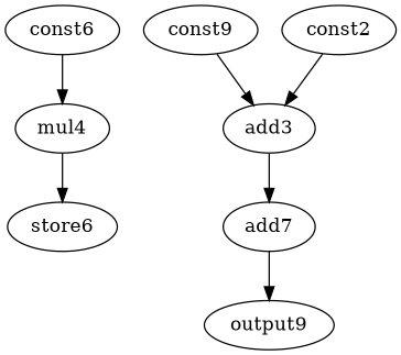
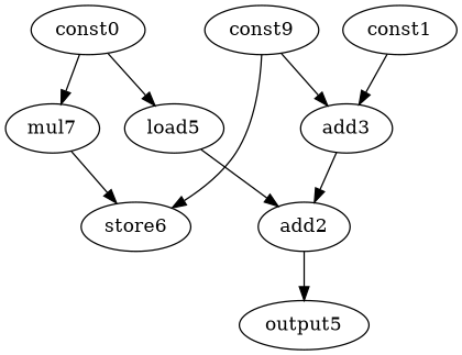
  digraph {
    node [opcode=const]
    edge [operand=0]
-   mul4 [opcode=mul]
-   const0 [label=const6]
+   mul4 [opcode=mul label=mul7]
+   const0
+   load5 [opcode=load]
    store6 [opcode=store]
-   add7 [opcode=add]
+   add7 [opcode=add label=add2]
    n6 [label=const9]
    add3 [opcode=add]
-   const2
-   output9 [opcode=output]
+   const2 [label=const1]
+   output9 [opcode=output label=output5]
    mul4 -> store6 [operand=1]
    const0 -> mul4
+   const0 -> load5
+   load5 -> add7 [operand=1]
    add7 -> output9
+   n6 -> store6
    n6 -> add3
    add3 -> add7
    const2 -> add3 [operand=1]
  }
